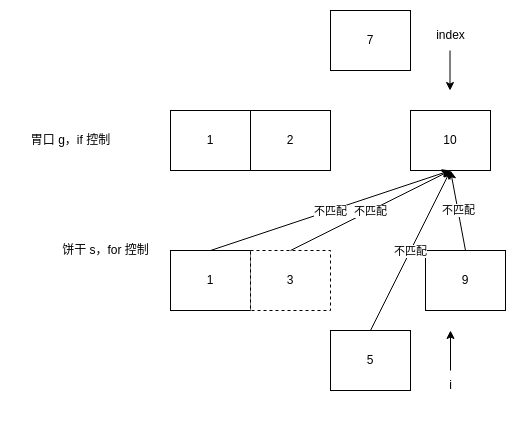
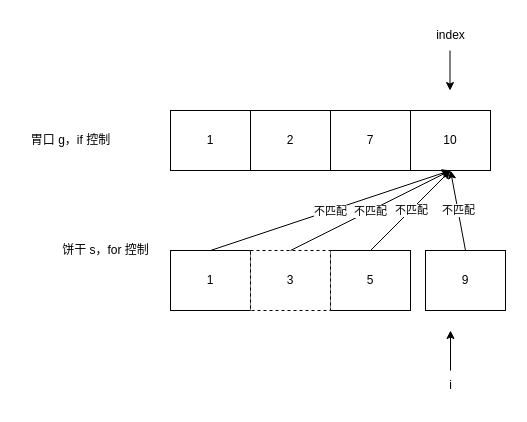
  <mxCell id="0" />
  <mxCell id="1" parent="0" />
  <mxCell id="2" value="1" style="rounded=0;whiteSpace=wrap;html=1;" vertex="1" parent="1"><mxGeometry x="170" y="110" width="80" height="60" as="geometry" /></mxCell>
  <mxCell id="3" value="10" style="rounded=0;whiteSpace=wrap;html=1;" vertex="1" parent="1"><mxGeometry x="410" y="110" width="80" height="60" as="geometry" /></mxCell>
- <mxCell id="4" value="7" style="rounded=0;whiteSpace=wrap;html=1;" vertex="1" parent="1"><mxGeometry x="330" y="10" width="80" height="60" as="geometry" /></mxCell>
+ <mxCell id="4" value="7" style="rounded=0;whiteSpace=wrap;html=1;" vertex="1" parent="1"><mxGeometry x="330" y="110" width="80" height="60" as="geometry" /></mxCell>
  <mxCell id="5" value="2" style="rounded=0;whiteSpace=wrap;html=1;" vertex="1" parent="1"><mxGeometry x="250" y="110" width="80" height="60" as="geometry" /></mxCell>
  <mxCell id="6" value="胃口 g，if 控制" style="text;html=1;align=center;verticalAlign=middle;resizable=0;points=[];autosize=1;strokeColor=none;fillColor=none;" vertex="1" parent="1"><mxGeometry x="20" y="125" width="100" height="30" as="geometry" /></mxCell>
  <mxCell id="7" value="1" style="rounded=0;whiteSpace=wrap;html=1;" vertex="1" parent="1"><mxGeometry x="170" y="250" width="80" height="60" as="geometry" /></mxCell>
  <mxCell id="8" value="9" style="rounded=0;whiteSpace=wrap;html=1;" vertex="1" parent="1"><mxGeometry x="425" y="250" width="80" height="60" as="geometry" /></mxCell>
- <mxCell id="9" value="5" style="rounded=0;whiteSpace=wrap;html=1;" vertex="1" parent="1"><mxGeometry x="330" y="330" width="80" height="60" as="geometry" /></mxCell>
+ <mxCell id="9" value="5" style="rounded=0;whiteSpace=wrap;html=1;" vertex="1" parent="1"><mxGeometry x="330" y="250" width="80" height="60" as="geometry" /></mxCell>
  <mxCell id="10" value="3" style="rounded=0;whiteSpace=wrap;html=1;dashed=1;" vertex="1" parent="1"><mxGeometry x="250" y="250" width="80" height="60" as="geometry" /></mxCell>
  <mxCell id="11" value="饼干 s，for 控制" style="text;html=1;align=center;verticalAlign=middle;resizable=0;points=[];autosize=1;strokeColor=none;fillColor=none;" vertex="1" parent="1"><mxGeometry x="50" y="235" width="110" height="30" as="geometry" /></mxCell>
  <mxCell id="12" value="" style="endArrow=classic;html=1;rounded=0;" edge="1" parent="1"><mxGeometry width="50" height="50" relative="1" as="geometry"><mxPoint x="449.5" y="50" as="sourcePoint" /><mxPoint x="449.5" y="90" as="targetPoint" /></mxGeometry></mxCell>
  <mxCell id="13" value="index" style="text;html=1;align=center;verticalAlign=middle;resizable=0;points=[];autosize=1;strokeColor=none;fillColor=none;" vertex="1" parent="1"><mxGeometry x="425" y="20" width="50" height="30" as="geometry" /></mxCell>
  <mxCell id="14" value="" style="endArrow=classic;html=1;rounded=0;" edge="1" parent="1"><mxGeometry width="50" height="50" relative="1" as="geometry"><mxPoint x="450" y="370" as="sourcePoint" /><mxPoint x="450" y="330" as="targetPoint" /></mxGeometry></mxCell>
  <mxCell id="15" value="i" style="text;html=1;align=center;verticalAlign=middle;resizable=0;points=[];autosize=1;strokeColor=none;fillColor=none;" vertex="1" parent="1"><mxGeometry x="435" y="370" width="30" height="30" as="geometry" /></mxCell>
  <mxCell id="16" value="" style="endArrow=classic;html=1;rounded=0;entryX=0.5;entryY=1;entryDx=0;entryDy=0;" edge="1" parent="1" target="3"><mxGeometry width="50" height="50" relative="1" as="geometry"><mxPoint x="210" y="250" as="sourcePoint" /><mxPoint x="260" y="200" as="targetPoint" /></mxGeometry></mxCell>
  <mxCell id="17" value="不匹配" style="edgeLabel;html=1;align=center;verticalAlign=middle;resizable=0;points=[];" vertex="1" connectable="0" parent="16"><mxGeometry relative="1" as="geometry"><mxPoint as="offset" /></mxGeometry></mxCell>
  <mxCell id="18" value="" style="endArrow=classic;html=1;rounded=0;entryX=0.5;entryY=1;entryDx=0;entryDy=0;exitX=0.5;exitY=0;exitDx=0;exitDy=0;" edge="1" parent="1" source="10" target="3"><mxGeometry width="50" height="50" relative="1" as="geometry"><mxPoint x="220" y="260" as="sourcePoint" /><mxPoint x="460" y="180" as="targetPoint" /></mxGeometry></mxCell>
  <mxCell id="19" value="不匹配" style="edgeLabel;html=1;align=center;verticalAlign=middle;resizable=0;points=[];" vertex="1" connectable="0" parent="18"><mxGeometry relative="1" as="geometry"><mxPoint as="offset" /></mxGeometry></mxCell>
  <mxCell id="20" value="" style="endArrow=classic;html=1;rounded=0;exitX=0.5;exitY=0;exitDx=0;exitDy=0;" edge="1" parent="1" source="9"><mxGeometry width="50" height="50" relative="1" as="geometry"><mxPoint x="300" y="260" as="sourcePoint" /><mxPoint x="450" y="170" as="targetPoint" /></mxGeometry></mxCell>
  <mxCell id="21" value="不匹配" style="edgeLabel;html=1;align=center;verticalAlign=middle;resizable=0;points=[];" vertex="1" connectable="0" parent="20"><mxGeometry relative="1" as="geometry"><mxPoint as="offset" /></mxGeometry></mxCell>
  <mxCell id="22" value="" style="endArrow=classic;html=1;rounded=0;entryX=0.5;entryY=1;entryDx=0;entryDy=0;exitX=0.5;exitY=0;exitDx=0;exitDy=0;" edge="1" parent="1" source="8" target="3"><mxGeometry width="50" height="50" relative="1" as="geometry"><mxPoint x="450" y="240" as="sourcePoint" /><mxPoint x="460" y="180" as="targetPoint" /></mxGeometry></mxCell>
  <mxCell id="23" value="不匹配" style="edgeLabel;html=1;align=center;verticalAlign=middle;resizable=0;points=[];" vertex="1" connectable="0" parent="22"><mxGeometry relative="1" as="geometry"><mxPoint as="offset" /></mxGeometry></mxCell>
